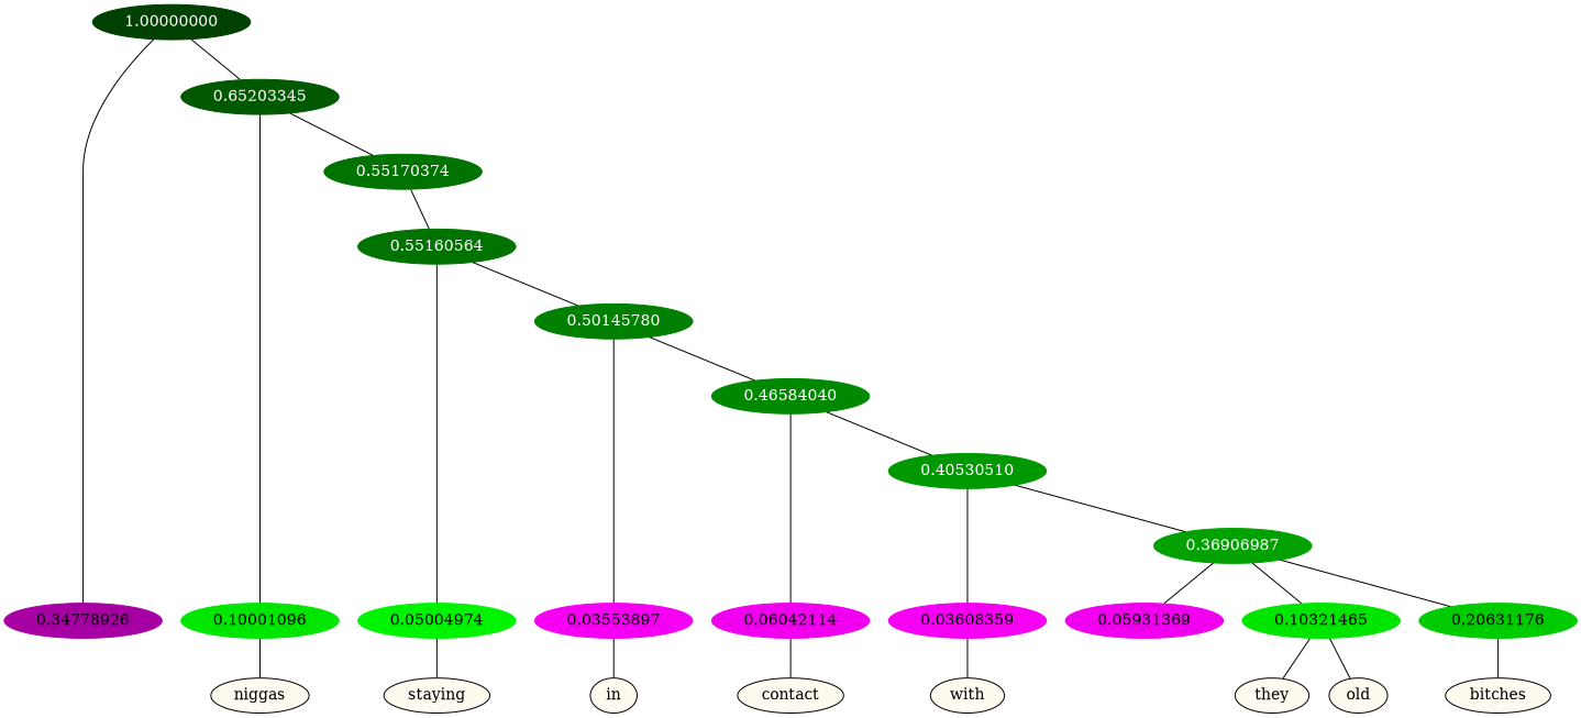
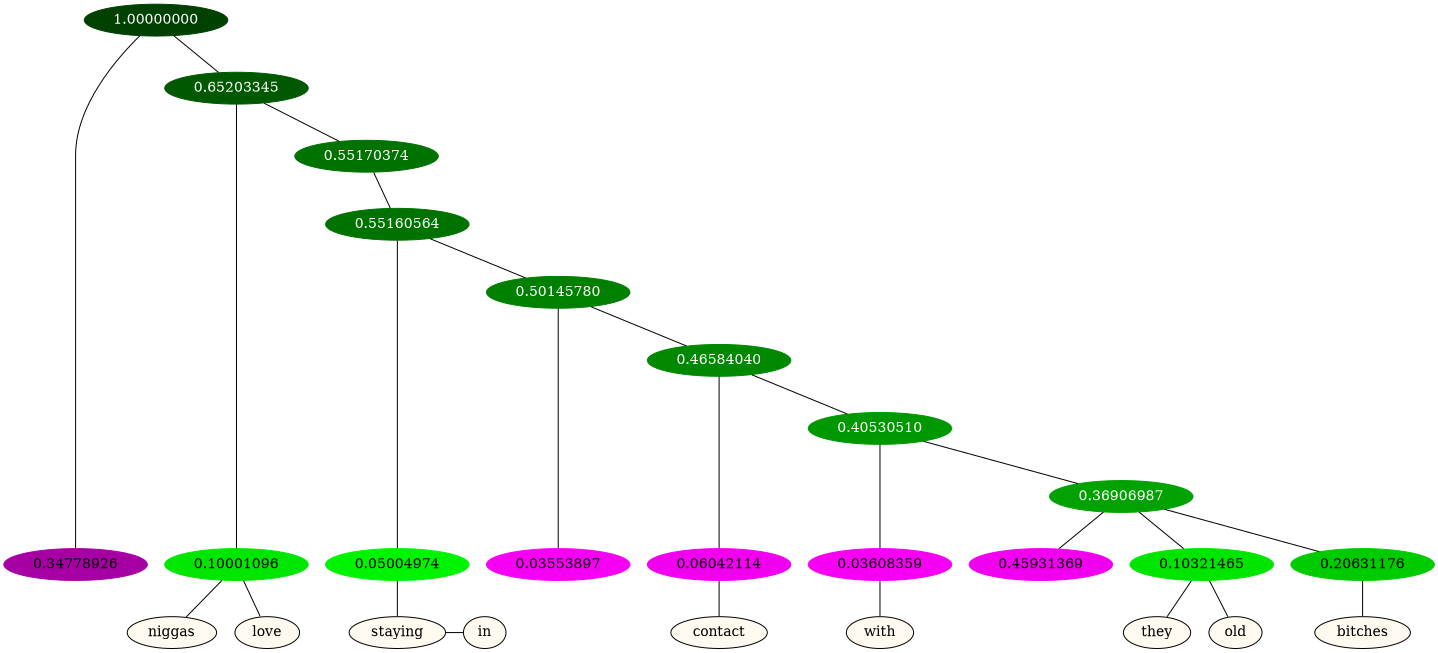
  graph {
    node [color=black format=png nodesep=0.001 ordering=out overlap_scaling=0.01 ranksep=0.001 style=filled]
    n1 [fillcolor=floralwhite height=0.15 label=niggas style="filled,solid" width=0.15]
+   n2 [fillcolor=floralwhite height=0.15 label=love style="filled,solid" width=0.15]
    n3 [fillcolor=floralwhite height=0.15 label=staying style="filled,solid" width=0.15]
    n4 [fillcolor=floralwhite height=0.15 label=in style="filled,solid" width=0.15]
    n5 [fillcolor=floralwhite height=0.15 label=contact style="filled,solid" width=0.15]
    n6 [fillcolor=floralwhite height=0.15 label=with style="filled,solid" width=0.15]
    n7 [fillcolor=floralwhite height=0.15 label=they style="filled,solid" width=0.15]
    n8 [fillcolor=floralwhite height=0.15 label=old style="filled,solid" width=0.15]
    n9 [fillcolor=floralwhite height=0.15 label=bitches style="filled,solid" width=0.15]
    n10 [color="0.835 1.000 0.652" fontcolor=black height=0.15 label=0.34778926 width=0.15]
    n11 [color="0.334 1.000 0.900" fontcolor=black height=0.15 label=0.10001096 width=0.15]
    n12 [color="0.334 1.000 0.950" fontcolor=black height=0.15 label=0.05004974 width=0.15]
    n13 [color="0.835 1.000 0.964" fontcolor=black height=0.15 label=0.03553897 width=0.15]
    n14 [color="0.835 1.000 0.940" fontcolor=black height=0.15 label=0.06042114 width=0.15]
    n15 [color="0.835 1.000 0.964" fontcolor=black height=0.15 label=0.03608359 width=0.15]
-   n16 [color="0.835 1.000 0.941" fontcolor=black height=0.15 label=0.05931369 width=0.15]
+   n16 [color="0.835 1.000 0.941" fontcolor=black height=0.15 label=0.45931369 width=0.15]
    n17 [color="0.334 1.000 0.897" fontcolor=black height=0.15 label=0.10321465 width=0.15]
    n18 [color="0.334 1.000 0.794" fontcolor=black height=0.15 label=0.20631176 width=0.15]
    n19 [color="0.334 1.000 0.250" fontcolor=grey99 height=0.15 label=1.00000000 width=0.15]
    n20 [color="0.334 1.000 0.348" fontcolor=grey99 height=0.15 label=0.65203345 width=0.15]
    n21 [color="0.334 1.000 0.448" fontcolor=grey99 height=0.15 label=0.55170374 width=0.15]
    n22 [color="0.334 1.000 0.448" fontcolor=grey99 height=0.15 label=0.55160564 width=0.15]
    n23 [color="0.334 1.000 0.499" fontcolor=grey99 height=0.15 label=0.50145780 width=0.15]
    n24 [color="0.334 1.000 0.534" fontcolor=grey99 height=0.15 label=0.46584040 width=0.15]
    n25 [color="0.334 1.000 0.595" fontcolor=grey99 height=0.15 label=0.40530510 width=0.15]
    n26 [color="0.334 1.000 0.631" fontcolor=grey99 height=0.15 label=0.36906987 width=0.15]
    subgraph sub_1 {
      rank=same
      n1
+     n2
      n3
      n4
      n5
      n6
      n7
      n8
      n9
    }
    subgraph sub_2 {
      rank=same
      n10
      n11
      n12
      n13
      n14
      n15
      n16
      n17
      n18
    }
    n11 -- n1
+   n11 -- n2
    n12 -- n3
-   n13 -- n4
+   n3 -- n4
    n14 -- n5
    n15 -- n6
    n17 -- n7
    n17 -- n8
    n18 -- n9
    n19 -- n10
    n19 -- n20
    n20 -- n11
    n20 -- n21
    n21 -- n22
    n22 -- n12
    n22 -- n23
    n23 -- n13
    n23 -- n24
    n24 -- n14
    n24 -- n25
    n25 -- n15
    n25 -- n26
    n26 -- n16
    n26 -- n17
    n26 -- n18
  }
